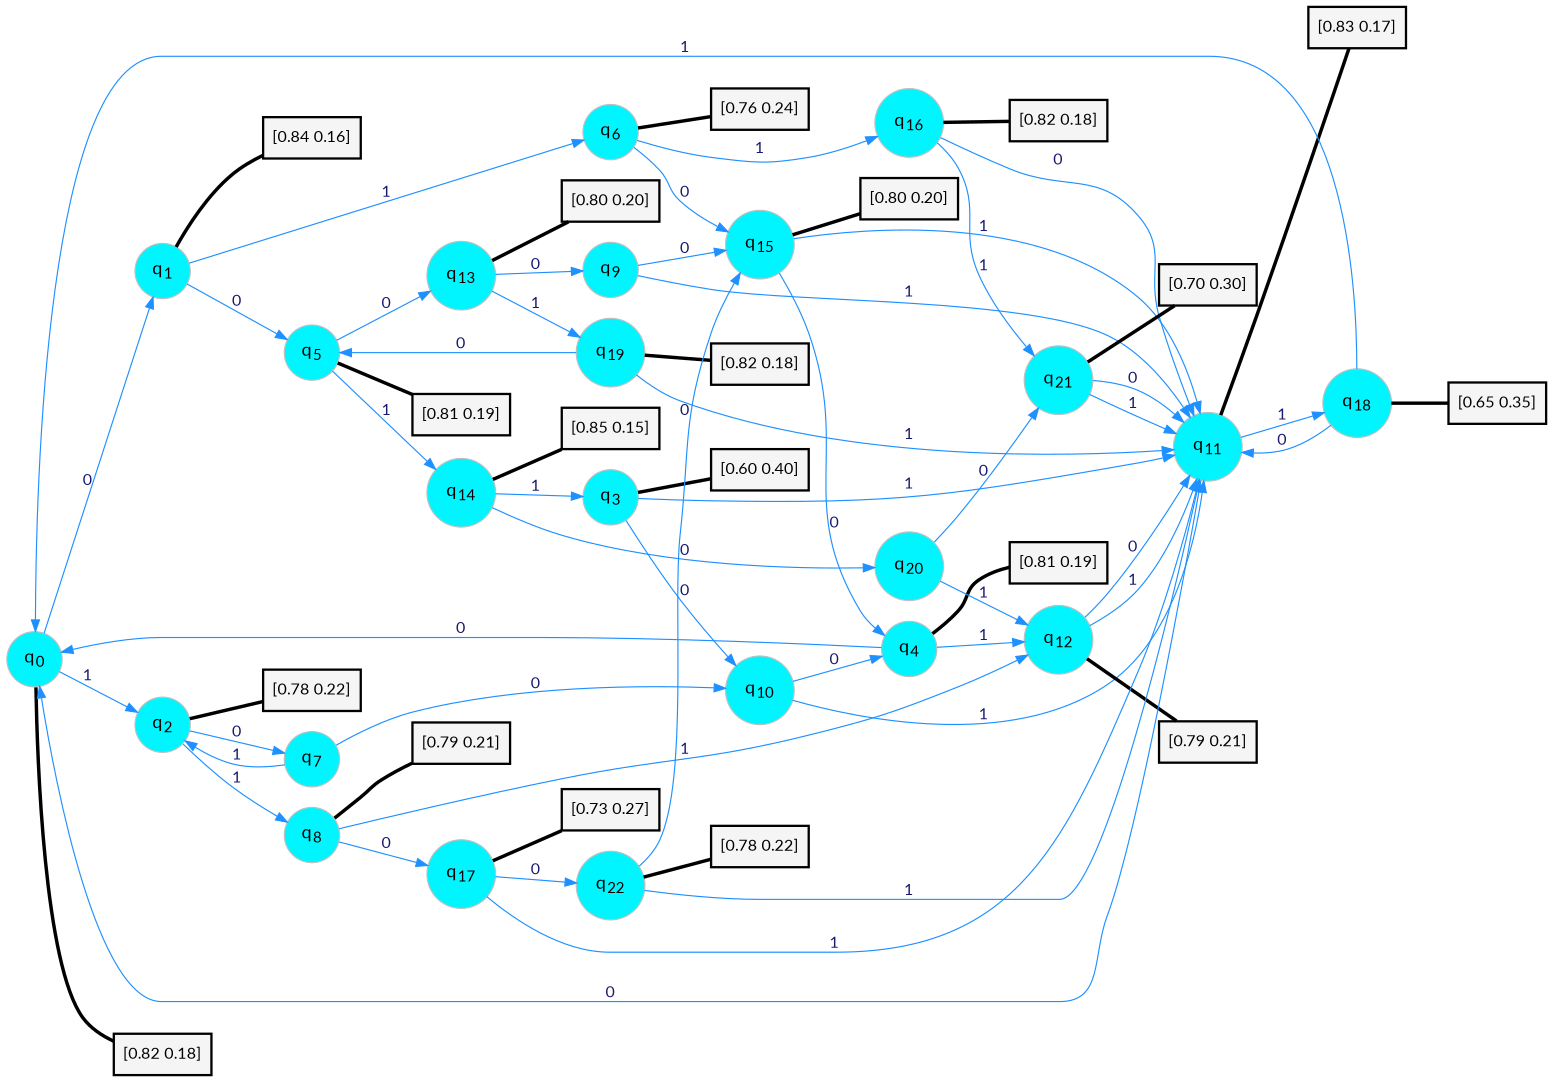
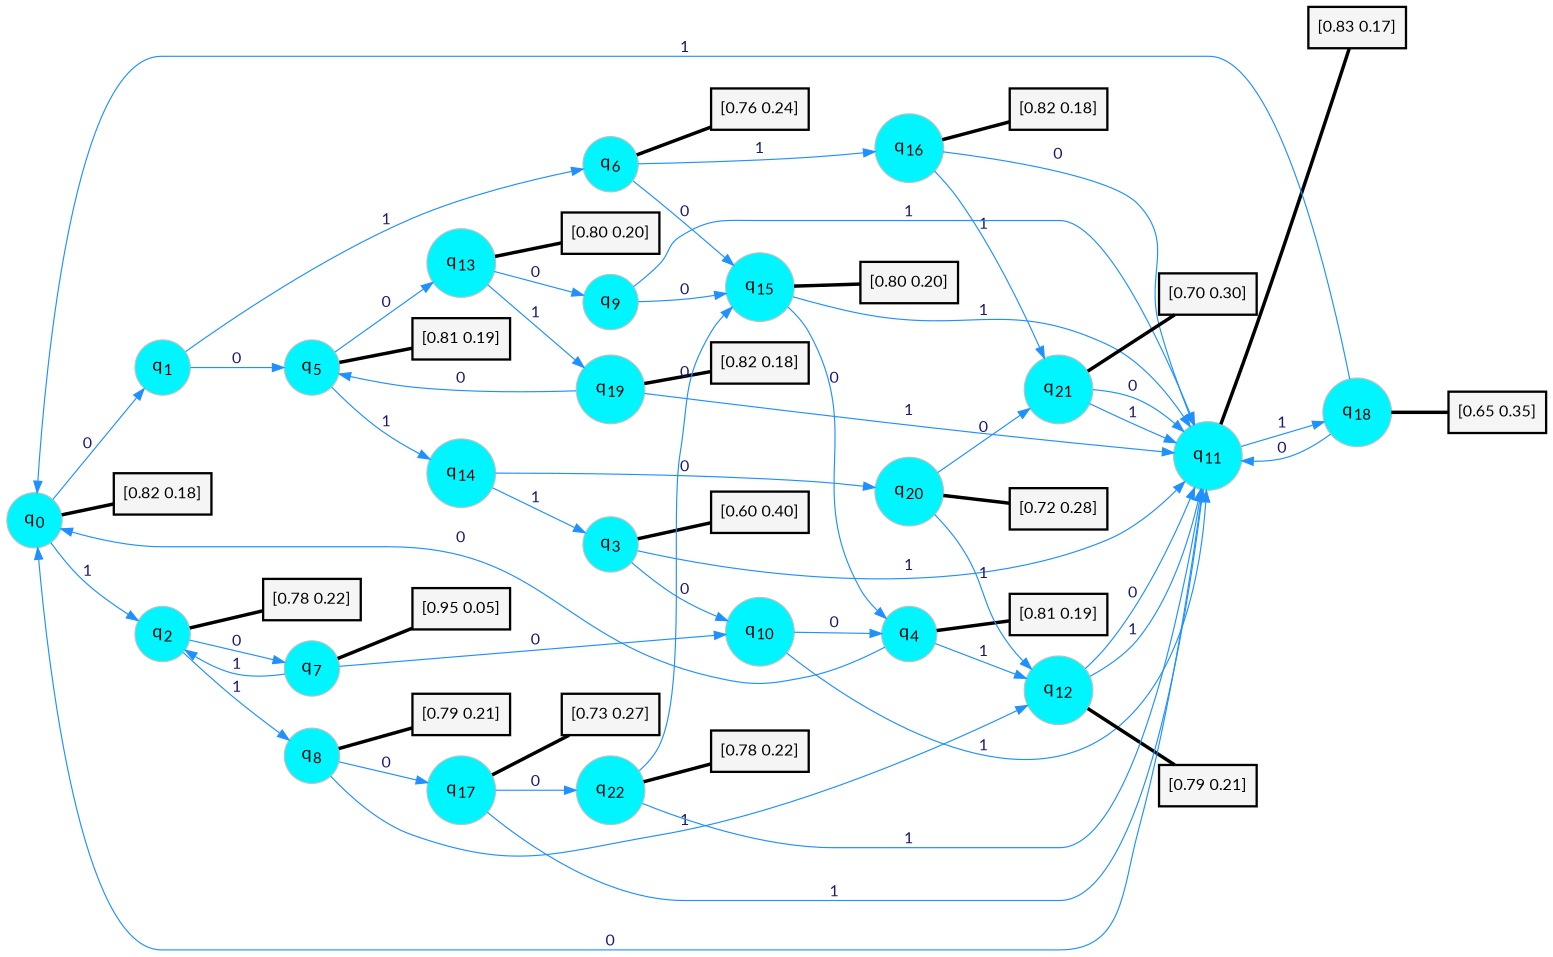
  digraph {
    fontname=Lato
    rankdir=LR
    node [color=gray fillcolor=turquoise1 fontcolor=black fontname=Lato fontsize=16 fontweight=bold shape=circle style=filled]
    edge [arrowsize=1 color=dodgerblue1 fontcolor=midnightblue fontname=Lato fontweight=bold penwidth=1 style=solid weight=20]
    n1 [label=<q<SUB>0</SUB>>]
    n2 [label=<q<SUB>1</SUB>>]
    n3 [label=<q<SUB>2</SUB>>]
    n4 [color=black fillcolor=whitesmoke fontsize=14 label="[0.82 0.18]" penwidth=2 shape=box]
    n5 [label=<q<SUB>5</SUB>>]
    n6 [label=<q<SUB>6</SUB>>]
-   n7 [color=black fillcolor=whitesmoke fontsize=14 label="[0.84 0.16]" penwidth=2 shape=box]
    n8 [label=<q<SUB>7</SUB>>]
    n9 [label=<q<SUB>8</SUB>>]
    n10 [color=black fillcolor=whitesmoke fontsize=14 label="[0.78 0.22]" penwidth=2 shape=box]
    n11 [label=<q<SUB>13</SUB>>]
    n12 [label=<q<SUB>14</SUB>>]
    n13 [color=black fillcolor=whitesmoke fontsize=14 label="[0.81 0.19]" penwidth=2 shape=box]
    n14 [label=<q<SUB>15</SUB>>]
    n15 [label=<q<SUB>16</SUB>>]
    n16 [color=black fillcolor=whitesmoke fontsize=14 label="[0.76 0.24]" penwidth=2 shape=box]
    n17 [label=<q<SUB>10</SUB>>]
+   n18 [color=black fillcolor=whitesmoke fontsize=14 label="[0.95 0.05]" penwidth=2 shape=box]
    n19 [label=<q<SUB>12</SUB>>]
    n20 [label=<q<SUB>17</SUB>>]
    n21 [color=black fillcolor=whitesmoke fontsize=14 label="[0.79 0.21]" penwidth=2 shape=box]
    n22 [label=<q<SUB>3</SUB>>]
    n23 [label=<q<SUB>11</SUB>>]
    n24 [color=black fillcolor=whitesmoke fontsize=14 label="[0.60 0.40]" penwidth=2 shape=box]
    n25 [label=<q<SUB>4</SUB>>]
    n26 [label=<q<SUB>18</SUB>>]
    n27 [color=black fillcolor=whitesmoke fontsize=14 label="[0.83 0.17]" penwidth=2 shape=box]
    n28 [color=black fillcolor=whitesmoke fontsize=14 label="[0.81 0.19]" penwidth=2 shape=box]
    n29 [color=black fillcolor=whitesmoke fontsize=14 label="[0.79 0.21]" penwidth=2 shape=box]
    n30 [label=<q<SUB>9</SUB>>]
    n31 [label=<q<SUB>19</SUB>>]
    n32 [color=black fillcolor=whitesmoke fontsize=14 label="[0.80 0.20]" penwidth=2 shape=box]
    n33 [label=<q<SUB>20</SUB>>]
-   n34 [color=black fillcolor=whitesmoke fontsize=14 label="[0.85 0.15]" penwidth=2 shape=box]
    n35 [color=black fillcolor=whitesmoke fontsize=14 label="[0.80 0.20]" penwidth=2 shape=box]
    n36 [label=<q<SUB>21</SUB>>]
    n37 [color=black fillcolor=whitesmoke fontsize=14 label="[0.82 0.18]" penwidth=2 shape=box]
    n38 [label=<q<SUB>22</SUB>>]
    n39 [color=black fillcolor=whitesmoke fontsize=14 label="[0.73 0.27]" penwidth=2 shape=box]
    n40 [color=black fillcolor=whitesmoke fontsize=14 label="[0.65 0.35]" penwidth=2 shape=box]
    n41 [color=black fillcolor=whitesmoke fontsize=14 label="[0.82 0.18]" penwidth=2 shape=box]
+   n42 [color=black fillcolor=whitesmoke fontsize=14 label="[0.72 0.28]" penwidth=2 shape=box]
    n43 [color=black fillcolor=whitesmoke fontsize=14 label="[0.70 0.30]" penwidth=2 shape=box]
    n44 [color=black fillcolor=whitesmoke fontsize=14 label="[0.78 0.22]" penwidth=2 shape=box]
    n1 -> n2 [label=0]
    n1 -> n3 [label=1]
    n1 -> n4 [arrowhead=none color=black penwidth=3]
    n2 -> n5 [label=0]
    n2 -> n6 [label=1]
-   n2 -> n7 [arrowhead=none color=black penwidth=3]
    n3 -> n8 [label=0]
    n3 -> n9 [label=1]
    n3 -> n10 [arrowhead=none color=black penwidth=3]
    n5 -> n11 [label=0]
    n5 -> n12 [label=1]
    n5 -> n13 [arrowhead=none color=black penwidth=3]
    n6 -> n14 [label=0]
    n6 -> n15 [label=1]
    n6 -> n16 [arrowhead=none color=black penwidth=3]
    n8 -> n3 [label=1]
    n8 -> n17 [label=0]
+   n8 -> n18 [arrowhead=none color=black penwidth=3]
    n9 -> n19 [label=1]
    n9 -> n20 [label=0]
    n9 -> n21 [arrowhead=none color=black penwidth=3]
    n11 -> n30 [label=0]
    n11 -> n31 [label=1]
    n11 -> n32 [arrowhead=none color=black penwidth=3]
    n12 -> n22 [label=1]
    n12 -> n33 [label=0]
-   n12 -> n34 [arrowhead=none color=black penwidth=3]
    n14 -> n23 [label=1]
    n14 -> n25 [label=0]
    n14 -> n35 [arrowhead=none color=black penwidth=3]
    n15 -> n23 [label=0]
    n15 -> n36 [label=1]
    n15 -> n37 [arrowhead=none color=black penwidth=3]
    n17 -> n23 [label=1]
    n17 -> n25 [label=0]
    n19 -> n23 [label=0]
    n19 -> n23 [label=1]
    n19 -> n29 [arrowhead=none color=black penwidth=3]
    n20 -> n23 [label=1]
    n20 -> n38 [label=0]
    n20 -> n39 [arrowhead=none color=black penwidth=3]
    n22 -> n17 [label=0]
    n22 -> n23 [label=1]
    n22 -> n24 [arrowhead=none color=black penwidth=3]
    n23 -> n1 [label=0]
    n23 -> n26 [label=1]
    n23 -> n27 [arrowhead=none color=black penwidth=3]
    n25 -> n1 [label=0]
    n25 -> n19 [label=1]
    n25 -> n28 [arrowhead=none color=black penwidth=3]
    n26 -> n1 [label=1]
    n26 -> n23 [label=0]
    n26 -> n40 [arrowhead=none color=black penwidth=3]
    n30 -> n14 [label=0]
    n30 -> n23 [label=1]
    n31 -> n5 [label=0]
    n31 -> n23 [label=1]
    n31 -> n41 [arrowhead=none color=black penwidth=3]
    n33 -> n19 [label=1]
    n33 -> n36 [label=0]
+   n33 -> n42 [arrowhead=none color=black penwidth=3]
    n36 -> n23 [label=0]
    n36 -> n23 [label=1]
    n36 -> n43 [arrowhead=none color=black penwidth=3]
    n38 -> n14 [label=0]
    n38 -> n23 [label=1]
    n38 -> n44 [arrowhead=none color=black penwidth=3]
  }
